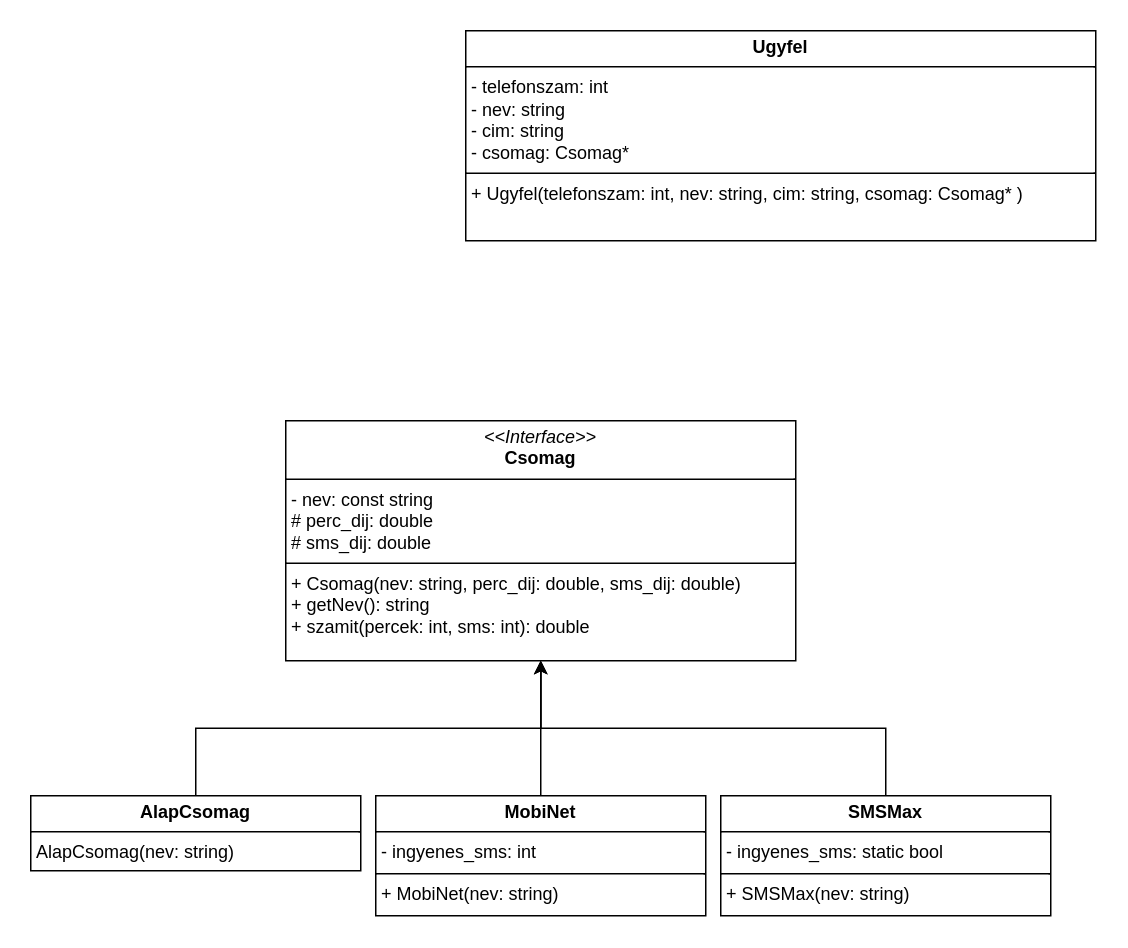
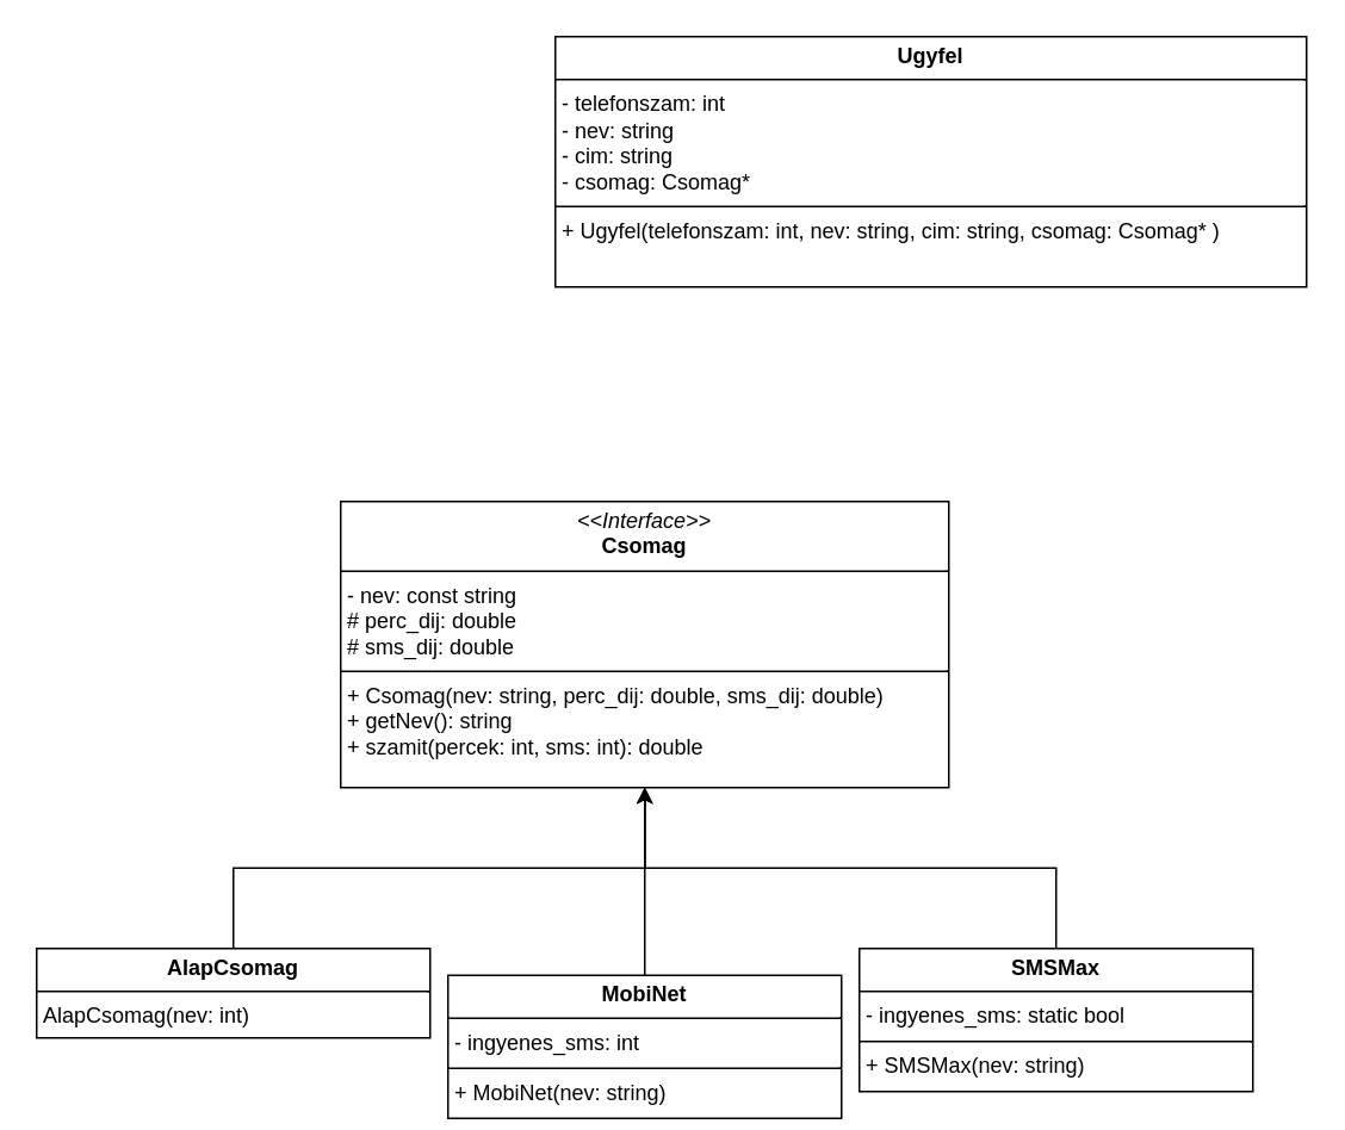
  <mxCell id="0" />
  <mxCell id="1" parent="0" />
  <mxCell id="2" style="edgeStyle=orthogonalEdgeStyle;rounded=0;orthogonalLoop=1;jettySize=auto;html=1;exitX=0.5;exitY=0;exitDx=0;exitDy=0;" edge="1" parent="1" source="3" target="4"><mxGeometry relative="1" as="geometry" /></mxCell>
- <mxCell id="3" value="&lt;p style=&quot;margin:0px;margin-top:4px;text-align:center;&quot;&gt;&lt;b&gt;AlapCsomag&lt;/b&gt;&lt;/p&gt;&lt;hr size=&quot;1&quot; style=&quot;border-style:solid;&quot;&gt;&lt;p style=&quot;margin:0px;margin-left:4px;&quot;&gt;&lt;/p&gt;&lt;p style=&quot;margin:0px;margin-left:4px;&quot;&gt;AlapCsomag(nev: string)&lt;/p&gt;" style="verticalAlign=top;align=left;overflow=fill;html=1;whiteSpace=wrap;" vertex="1" parent="1"><mxGeometry x="20" y="530" width="220" height="50" as="geometry" /></mxCell>
+ <mxCell id="3" value="&lt;p style=&quot;margin:0px;margin-top:4px;text-align:center;&quot;&gt;&lt;b&gt;AlapCsomag&lt;/b&gt;&lt;/p&gt;&lt;hr size=&quot;1&quot; style=&quot;border-style:solid;&quot;&gt;&lt;p style=&quot;margin:0px;margin-left:4px;&quot;&gt;&lt;/p&gt;&lt;p style=&quot;margin:0px;margin-left:4px;&quot;&gt;AlapCsomag(nev: int)&lt;/p&gt;" style="verticalAlign=top;align=left;overflow=fill;html=1;whiteSpace=wrap;" vertex="1" parent="1"><mxGeometry x="20" y="530" width="220" height="50" as="geometry" /></mxCell>
  <mxCell id="4" value="&lt;p style=&quot;margin:0px;margin-top:4px;text-align:center;&quot;&gt;&lt;i&gt;&amp;lt;&amp;lt;Interface&amp;gt;&amp;gt;&lt;/i&gt;&lt;br&gt;&lt;b&gt;Csomag&lt;/b&gt;&lt;/p&gt;&lt;hr size=&quot;1&quot; style=&quot;border-style:solid;&quot;&gt;&lt;p style=&quot;margin: 0px 0px 0px 4px;&quot;&gt;- nev: const string&lt;/p&gt;&lt;p style=&quot;margin: 0px 0px 0px 4px;&quot;&gt;# perc_dij: double&lt;/p&gt;&lt;p style=&quot;margin: 0px 0px 0px 4px;&quot;&gt;# sms_dij: double&lt;/p&gt;&lt;hr size=&quot;1&quot; style=&quot;border-style:solid;&quot;&gt;&lt;p style=&quot;margin:0px;margin-left:4px;&quot;&gt;+ Csomag(nev: string, perc_dij: double, sms_dij: double)&lt;/p&gt;&lt;p style=&quot;margin:0px;margin-left:4px;&quot;&gt;+ getNev(): string&lt;br&gt;+&amp;nbsp;&lt;span style=&quot;background-color: initial;&quot;&gt;szamit(percek: int, sms: int): double&lt;/span&gt;&lt;/p&gt;" style="verticalAlign=top;align=left;overflow=fill;html=1;whiteSpace=wrap;" vertex="1" parent="1"><mxGeometry x="190" y="280" width="340" height="160" as="geometry" /></mxCell>
  <mxCell id="5" style="edgeStyle=orthogonalEdgeStyle;rounded=0;orthogonalLoop=1;jettySize=auto;html=1;exitX=0.5;exitY=0;exitDx=0;exitDy=0;" edge="1" parent="1" source="6" target="4"><mxGeometry relative="1" as="geometry" /></mxCell>
- <mxCell id="6" value="&lt;p style=&quot;margin:0px;margin-top:4px;text-align:center;&quot;&gt;&lt;b&gt;MobiNet&lt;/b&gt;&lt;/p&gt;&lt;hr size=&quot;1&quot; style=&quot;border-style:solid;&quot;&gt;&lt;p style=&quot;margin:0px;margin-left:4px;&quot;&gt;- ingyenes_sms: int&lt;/p&gt;&lt;hr size=&quot;1&quot; style=&quot;border-style:solid;&quot;&gt;&lt;p style=&quot;margin:0px;margin-left:4px;&quot;&gt;&lt;span style=&quot;background-color: initial;&quot;&gt;+ MobiNet(nev: string)&lt;/span&gt;&lt;br&gt;&lt;/p&gt;" style="verticalAlign=top;align=left;overflow=fill;html=1;whiteSpace=wrap;" vertex="1" parent="1"><mxGeometry x="250" y="530" width="220" height="80" as="geometry" /></mxCell>
+ <mxCell id="6" value="&lt;p style=&quot;margin:0px;margin-top:4px;text-align:center;&quot;&gt;&lt;b&gt;MobiNet&lt;/b&gt;&lt;/p&gt;&lt;hr size=&quot;1&quot; style=&quot;border-style:solid;&quot;&gt;&lt;p style=&quot;margin:0px;margin-left:4px;&quot;&gt;- ingyenes_sms: int&lt;/p&gt;&lt;hr size=&quot;1&quot; style=&quot;border-style:solid;&quot;&gt;&lt;p style=&quot;margin:0px;margin-left:4px;&quot;&gt;&lt;span style=&quot;background-color: initial;&quot;&gt;+ MobiNet(nev: string)&lt;/span&gt;&lt;br&gt;&lt;/p&gt;" style="verticalAlign=top;align=left;overflow=fill;html=1;whiteSpace=wrap;" vertex="1" parent="1"><mxGeometry x="250" y="545" width="220" height="80" as="geometry" /></mxCell>
  <mxCell id="7" style="edgeStyle=orthogonalEdgeStyle;rounded=0;orthogonalLoop=1;jettySize=auto;html=1;exitX=0.5;exitY=0;exitDx=0;exitDy=0;" edge="1" parent="1" source="8" target="4"><mxGeometry relative="1" as="geometry" /></mxCell>
  <mxCell id="8" value="&lt;p style=&quot;margin:0px;margin-top:4px;text-align:center;&quot;&gt;&lt;b&gt;SMSMax&lt;/b&gt;&lt;br&gt;&lt;/p&gt;&lt;hr size=&quot;1&quot; style=&quot;border-style:solid;&quot;&gt;&lt;p style=&quot;margin:0px;margin-left:4px;&quot;&gt;- ingyenes_sms: static bool&lt;/p&gt;&lt;hr size=&quot;1&quot; style=&quot;border-style:solid;&quot;&gt;&lt;p style=&quot;margin:0px;margin-left:4px;&quot;&gt;&lt;span style=&quot;background-color: initial;&quot;&gt;+ SMSMax(nev: string)&lt;/span&gt;&lt;br&gt;&lt;/p&gt;" style="verticalAlign=top;align=left;overflow=fill;html=1;whiteSpace=wrap;" vertex="1" parent="1"><mxGeometry x="480" y="530" width="220" height="80" as="geometry" /></mxCell>
  <mxCell id="9" value="&lt;p style=&quot;margin:0px;margin-top:4px;text-align:center;&quot;&gt;&lt;b&gt;Ugyfel&lt;/b&gt;&lt;/p&gt;&lt;hr size=&quot;1&quot; style=&quot;border-style:solid;&quot;&gt;&lt;p style=&quot;margin:0px;margin-left:4px;&quot;&gt;- telefonszam: int&lt;/p&gt;&lt;p style=&quot;margin:0px;margin-left:4px;&quot;&gt;- nev: string&lt;/p&gt;&lt;p style=&quot;margin:0px;margin-left:4px;&quot;&gt;- cim: string&lt;/p&gt;&lt;p style=&quot;margin:0px;margin-left:4px;&quot;&gt;- csomag: Csomag*&lt;/p&gt;&lt;hr size=&quot;1&quot; style=&quot;border-style:solid;&quot;&gt;&lt;p style=&quot;margin:0px;margin-left:4px;&quot;&gt;+ Ugyfel(telefonszam: int, nev: string, cim: string, csomag: Csomag* )&lt;/p&gt;" style="verticalAlign=top;align=left;overflow=fill;html=1;whiteSpace=wrap;" vertex="1" parent="1"><mxGeometry x="310" y="20" width="420" height="140" as="geometry" /></mxCell>
